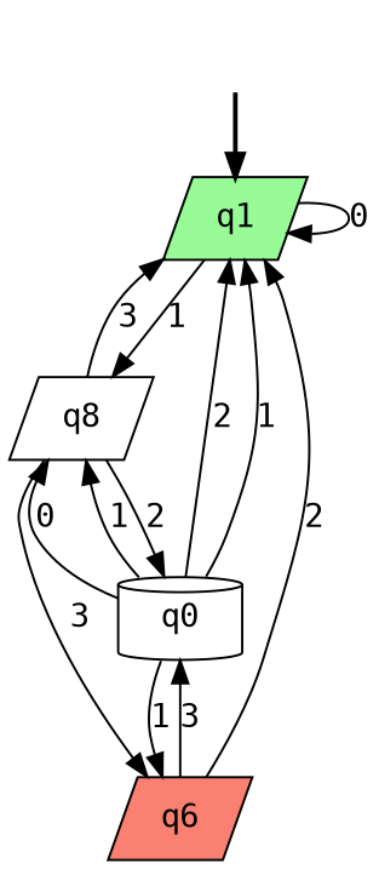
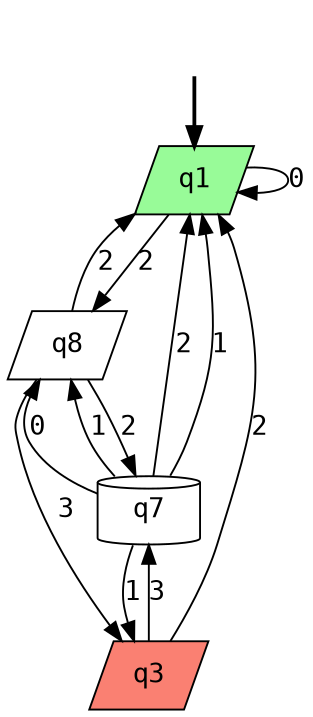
  digraph {
    fontname="DejaVu Sans Mono"
    node [fontname="DejaVu Sans Mono" style=filled fillcolor=white shape=parallelogram]
    edge [fontname="DejaVu Sans Mono"]
    fake0 [style=invisible fillcolor="" shape=""]
    q1 [fillcolor=palegreen root=true]
    n3 [label=q8]
-   q3 [fillcolor=salmon label=q6]
-   q0 [shape=cylinder]
+   q3 [fillcolor=salmon]
+   q0 [shape=cylinder label=q7]
    fake0 -> q1 [style=bold]
    q1 -> q1 [label=0]
-   q1 -> n3 [label=1]
-   n3 -> q1 [label=3]
+   q1 -> n3 [label=2]
+   n3 -> q1 [label=2]
    n3 -> q3 [label=3]
    n3 -> q0 [label=2]
    q3 -> q1 [label=2]
    q3 -> q0 [label=3]
    q0 -> q1 [label=2]
    q0 -> q1 [label=1]
    q0 -> n3 [label=0]
    q0 -> n3 [label=1]
    q0 -> q3 [label=1]
  }
